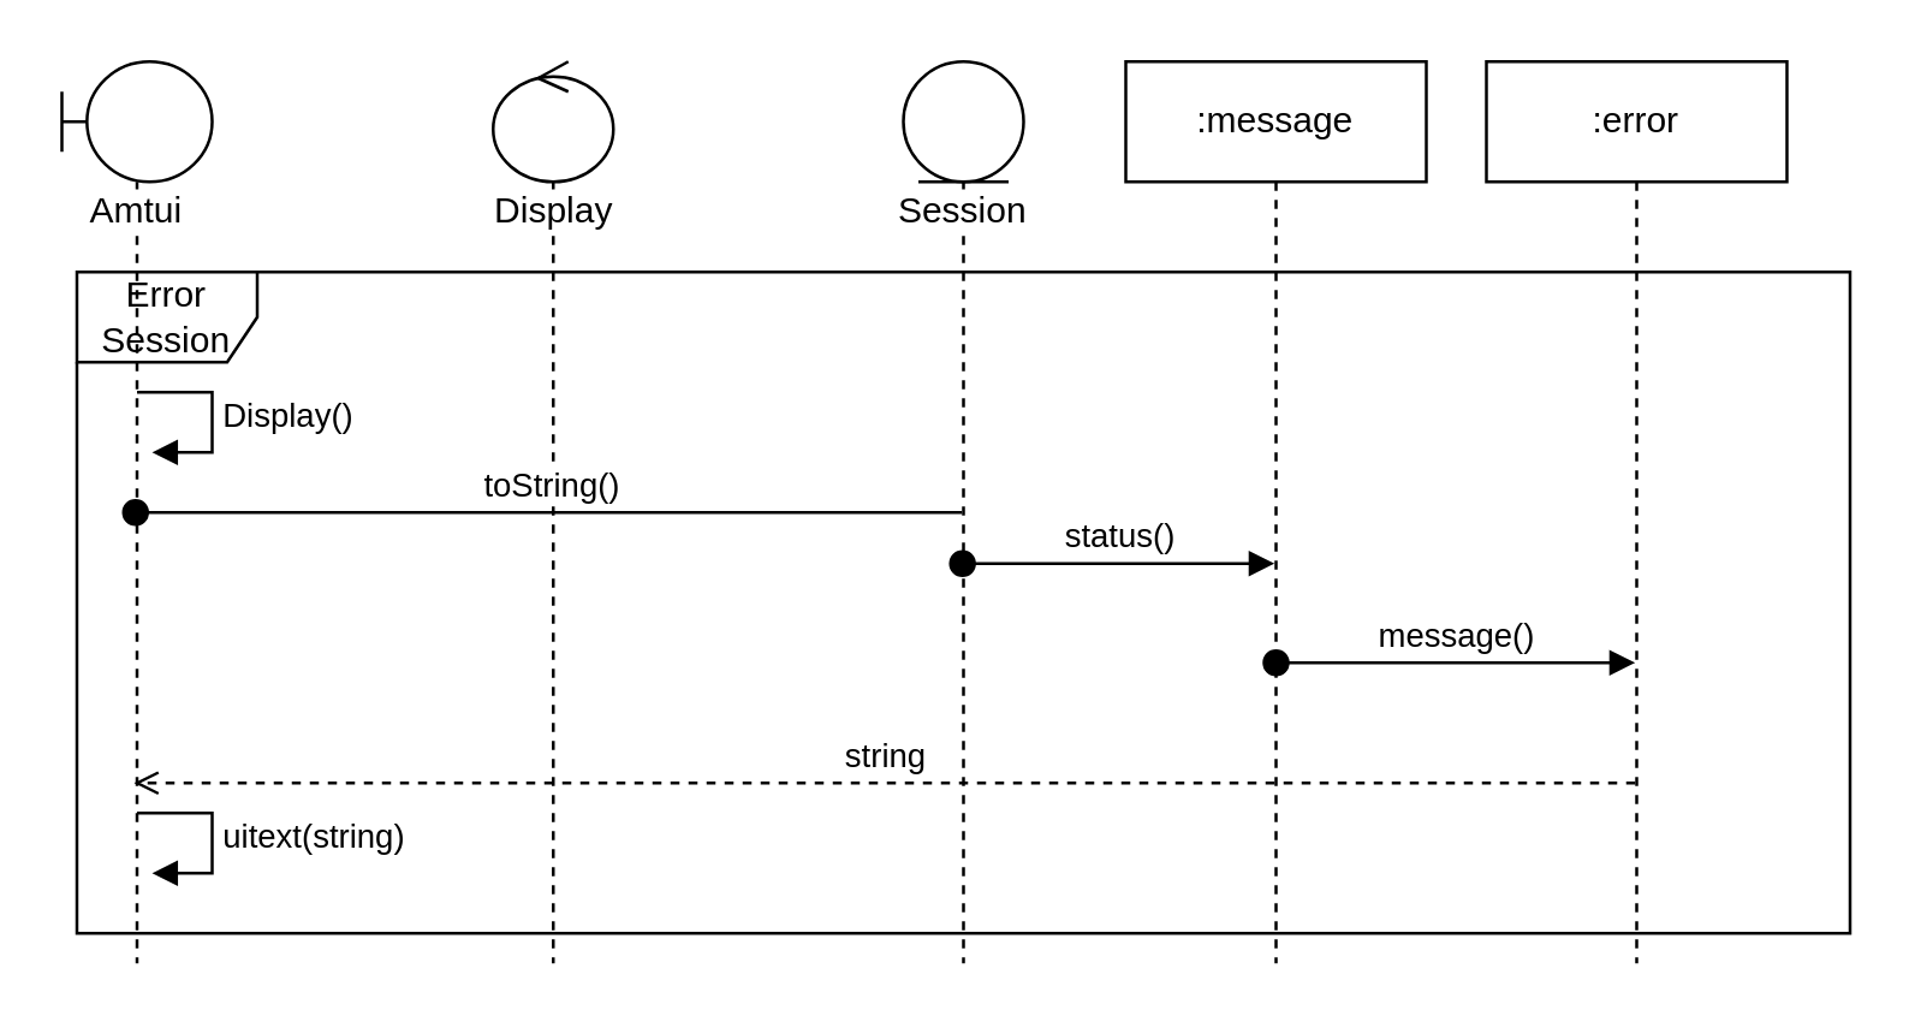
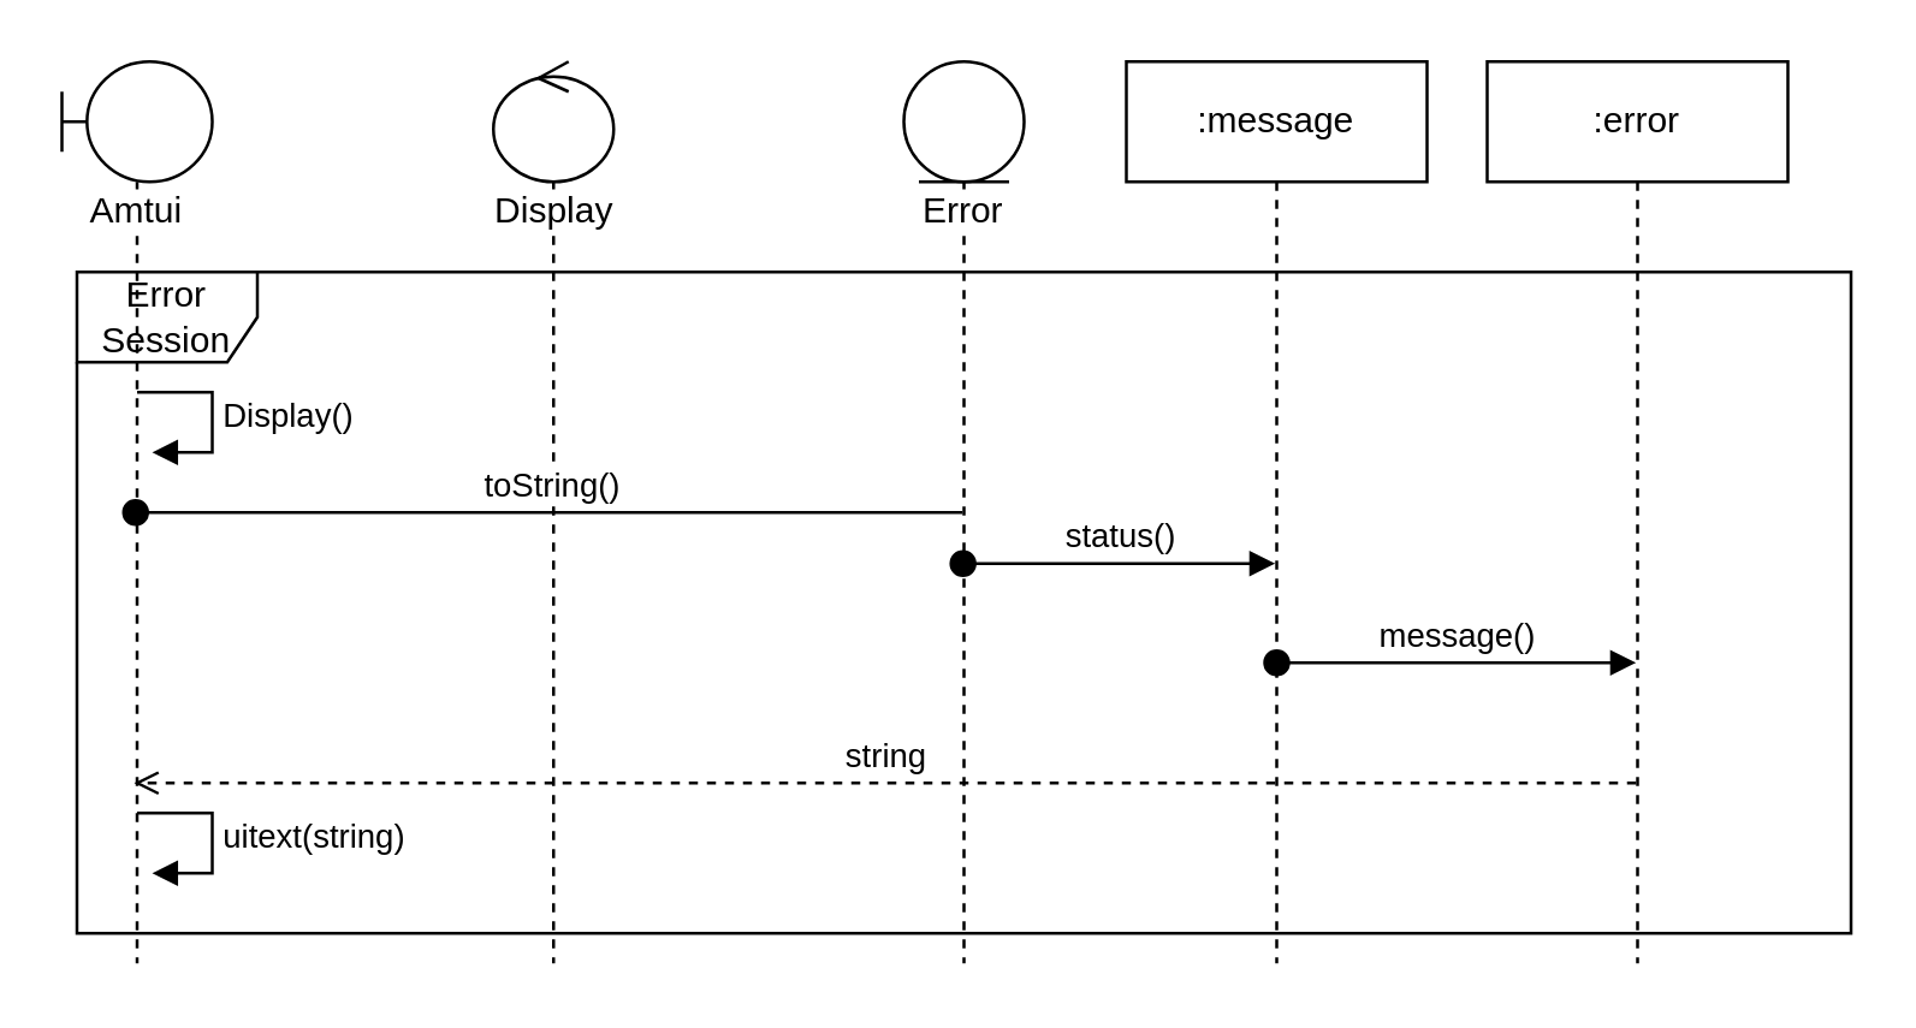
  <mxCell id="0" />
  <mxCell id="1" parent="0" />
  <mxCell id="2" value="Error&lt;br&gt;Session" style="shape=umlFrame;whiteSpace=wrap;html=1;" vertex="1" parent="1"><mxGeometry x="25" y="90" width="590" height="220" as="geometry" /></mxCell>
  <mxCell id="3" value="Amtui" style="shape=umlLifeline;participant=umlBoundary;perimeter=lifelinePerimeter;whiteSpace=wrap;html=1;container=1;collapsible=0;recursiveResize=0;verticalAlign=top;spacingTop=36;labelBackgroundColor=#ffffff;outlineConnect=0;" vertex="1" parent="1"><mxGeometry x="20" y="20" width="50" height="300" as="geometry" /></mxCell>
  <mxCell id="4" value="Display()" style="edgeStyle=orthogonalEdgeStyle;html=1;align=left;spacingLeft=2;endArrow=block;rounded=0;entryX=1;entryY=0;" edge="1" parent="3"><mxGeometry relative="1" as="geometry"><mxPoint x="25" y="110" as="sourcePoint" /><Array as="points"><mxPoint x="50" y="110" /></Array><mxPoint x="30" y="130" as="targetPoint" /></mxGeometry></mxCell>
  <mxCell id="5" value="Display" style="shape=umlLifeline;participant=umlControl;perimeter=lifelinePerimeter;whiteSpace=wrap;html=1;container=1;collapsible=0;recursiveResize=0;verticalAlign=top;spacingTop=36;labelBackgroundColor=#ffffff;outlineConnect=0;" vertex="1" parent="1"><mxGeometry x="163.5" y="20" width="40" height="300" as="geometry" /></mxCell>
- <mxCell id="6" value="Session" style="shape=umlLifeline;participant=umlEntity;perimeter=lifelinePerimeter;whiteSpace=wrap;html=1;container=1;collapsible=0;recursiveResize=0;verticalAlign=top;spacingTop=36;labelBackgroundColor=#ffffff;outlineConnect=0;" vertex="1" parent="1"><mxGeometry x="300" y="20" width="40" height="300" as="geometry" /></mxCell>
+ <mxCell id="6" value="Error" style="shape=umlLifeline;participant=umlEntity;perimeter=lifelinePerimeter;whiteSpace=wrap;html=1;container=1;collapsible=0;recursiveResize=0;verticalAlign=top;spacingTop=36;labelBackgroundColor=#ffffff;outlineConnect=0;" vertex="1" parent="1"><mxGeometry x="300" y="20" width="40" height="300" as="geometry" /></mxCell>
  <mxCell id="7" value=":message" style="shape=umlLifeline;perimeter=lifelinePerimeter;whiteSpace=wrap;html=1;container=1;collapsible=0;recursiveResize=0;outlineConnect=0;" vertex="1" parent="1"><mxGeometry x="374" y="20" width="100" height="300" as="geometry" /></mxCell>
  <mxCell id="8" value="toString()" style="html=1;verticalAlign=bottom;startArrow=oval;startFill=1;endArrow=none;startSize=8;" edge="1" parent="1" source="3" target="6"><mxGeometry width="60" relative="1" as="geometry"><mxPoint x="224" y="180" as="sourcePoint" /><mxPoint x="44" y="150" as="targetPoint" /></mxGeometry></mxCell>
  <mxCell id="9" value=":error" style="shape=umlLifeline;perimeter=lifelinePerimeter;whiteSpace=wrap;html=1;container=1;collapsible=0;recursiveResize=0;outlineConnect=0;" vertex="1" parent="1"><mxGeometry x="494" y="20" width="100" height="300" as="geometry" /></mxCell>
  <mxCell id="10" value="message()" style="html=1;verticalAlign=bottom;startArrow=oval;startFill=1;endArrow=block;startSize=8;" edge="1" parent="1" target="9"><mxGeometry width="60" relative="1" as="geometry"><mxPoint x="423.997" y="220" as="sourcePoint" /><mxPoint x="527.83" y="220" as="targetPoint" /><Array as="points"><mxPoint x="468.33" y="220" /></Array></mxGeometry></mxCell>
  <mxCell id="11" value="status()" style="html=1;verticalAlign=bottom;startArrow=oval;startFill=1;endArrow=block;startSize=8;" edge="1" parent="1"><mxGeometry width="60" relative="1" as="geometry"><mxPoint x="319.667" y="187" as="sourcePoint" /><mxPoint x="423.5" y="187" as="targetPoint" /><Array as="points"><mxPoint x="364" y="187" /></Array></mxGeometry></mxCell>
  <mxCell id="12" value="string" style="html=1;verticalAlign=bottom;endArrow=open;endFill=0;startArrow=none;startFill=0;dashed=1;" edge="1" parent="1" source="9"><mxGeometry width="80" relative="1" as="geometry"><mxPoint x="124" y="260" as="sourcePoint" /><mxPoint x="44" y="260" as="targetPoint" /></mxGeometry></mxCell>
  <mxCell id="13" value="uitext(string)" style="edgeStyle=orthogonalEdgeStyle;html=1;align=left;spacingLeft=2;endArrow=block;rounded=0;entryX=1;entryY=0;" edge="1" parent="1"><mxGeometry relative="1" as="geometry"><mxPoint x="45" y="270" as="sourcePoint" /><Array as="points"><mxPoint x="70" y="270" /></Array><mxPoint x="50" y="290" as="targetPoint" /></mxGeometry></mxCell>
